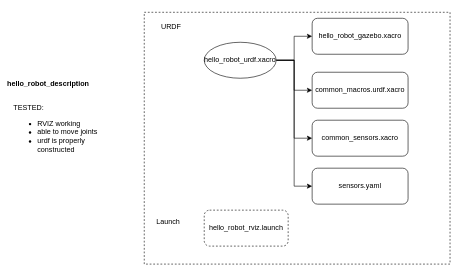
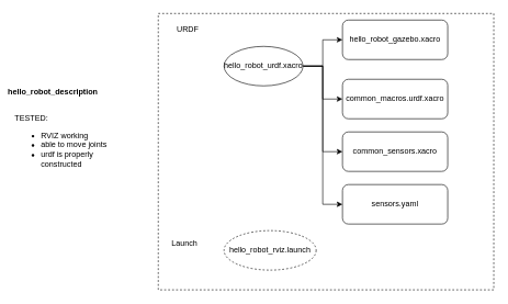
  <mxCell id="0" />
  <mxCell id="1" parent="0" />
  <mxCell id="2" value="" style="rounded=0;whiteSpace=wrap;html=1;fillColor=none;dashed=1;" vertex="1" parent="1"><mxGeometry x="240" y="20" width="510" height="420" as="geometry" /></mxCell>
  <mxCell id="3" style="edgeStyle=orthogonalEdgeStyle;rounded=0;orthogonalLoop=1;jettySize=auto;html=1;exitX=1;exitY=0.5;exitDx=0;exitDy=0;entryX=0;entryY=0.5;entryDx=0;entryDy=0;" edge="1" parent="1" source="7" target="8"><mxGeometry relative="1" as="geometry" /></mxCell>
  <mxCell id="4" style="edgeStyle=orthogonalEdgeStyle;rounded=0;orthogonalLoop=1;jettySize=auto;html=1;exitX=1;exitY=0.5;exitDx=0;exitDy=0;entryX=0;entryY=0.5;entryDx=0;entryDy=0;" edge="1" parent="1" source="7" target="9"><mxGeometry relative="1" as="geometry" /></mxCell>
  <mxCell id="5" style="edgeStyle=orthogonalEdgeStyle;rounded=0;orthogonalLoop=1;jettySize=auto;html=1;exitX=1;exitY=0.5;exitDx=0;exitDy=0;entryX=0;entryY=0.5;entryDx=0;entryDy=0;" edge="1" parent="1" source="7" target="10"><mxGeometry relative="1" as="geometry" /></mxCell>
  <mxCell id="6" style="edgeStyle=orthogonalEdgeStyle;rounded=0;orthogonalLoop=1;jettySize=auto;html=1;exitX=1;exitY=0.5;exitDx=0;exitDy=0;entryX=0;entryY=0.5;entryDx=0;entryDy=0;" edge="1" parent="1" source="7" target="16"><mxGeometry relative="1" as="geometry" /></mxCell>
  <mxCell id="7" value="hello_robot_urdf.xacro" style="ellipse;whiteSpace=wrap;html=1;" vertex="1" parent="1"><mxGeometry x="340" y="70" width="120" height="60" as="geometry" /></mxCell>
  <mxCell id="8" value="&lt;div&gt;hello_robot_gazebo.xacro&lt;/div&gt;" style="rounded=1;whiteSpace=wrap;html=1;" vertex="1" parent="1"><mxGeometry x="520" y="30" width="160" height="60" as="geometry" /></mxCell>
  <mxCell id="9" value="common_macros.urdf.xacro" style="rounded=1;whiteSpace=wrap;html=1;" vertex="1" parent="1"><mxGeometry x="520" y="120" width="160" height="60" as="geometry" /></mxCell>
  <mxCell id="10" value="common_sensors.xacro" style="rounded=1;whiteSpace=wrap;html=1;" vertex="1" parent="1"><mxGeometry x="520" y="200" width="160" height="60" as="geometry" /></mxCell>
  <mxCell id="11" value="hello_robot_description" style="text;html=1;strokeColor=none;fillColor=none;align=center;verticalAlign=middle;whiteSpace=wrap;rounded=0;dashed=1;fontStyle=1" vertex="1" parent="1"><mxGeometry x="60" y="130" width="40" height="20" as="geometry" /></mxCell>
  <mxCell id="12" value="Launch" style="text;html=1;strokeColor=none;fillColor=none;align=center;verticalAlign=middle;whiteSpace=wrap;rounded=0;dashed=1;" vertex="1" parent="1"><mxGeometry x="260" y="360" width="40" height="20" as="geometry" /></mxCell>
  <mxCell id="13" value="URDF" style="text;html=1;strokeColor=none;fillColor=none;align=center;verticalAlign=middle;whiteSpace=wrap;rounded=0;dashed=1;" vertex="1" parent="1"><mxGeometry x="265" y="35" width="40" height="20" as="geometry" /></mxCell>
- <mxCell id="14" value="hello_robot_rviz.launch" style="rounded=1;whiteSpace=wrap;html=1;dashed=1;fillColor=none;" vertex="1" parent="1"><mxGeometry x="340" y="350" width="140" height="60" as="geometry" /></mxCell>
+ <mxCell id="14" value="hello_robot_rviz.launch" style="ellipse;whiteSpace=wrap;html=1;dashed=1;fillColor=none;" vertex="1" parent="1"><mxGeometry x="340" y="350" width="140" height="60" as="geometry" /></mxCell>
  <mxCell id="15" value="&lt;div&gt;TESTED:&amp;nbsp;&lt;/div&gt;&lt;ul&gt;&lt;li&gt;RVIZ working&lt;/li&gt;&lt;li&gt;able to move joints&lt;/li&gt;&lt;li&gt;urdf is properly constructed&lt;br&gt;&lt;/li&gt;&lt;/ul&gt;" style="text;html=1;strokeColor=none;fillColor=none;align=left;verticalAlign=middle;whiteSpace=wrap;rounded=0;dashed=1;" vertex="1" parent="1"><mxGeometry x="20" y="200" width="150" height="40" as="geometry" /></mxCell>
  <mxCell id="16" value="sensors.yaml" style="rounded=1;whiteSpace=wrap;html=1;" vertex="1" parent="1"><mxGeometry x="520" y="280" width="160" height="60" as="geometry" /></mxCell>
